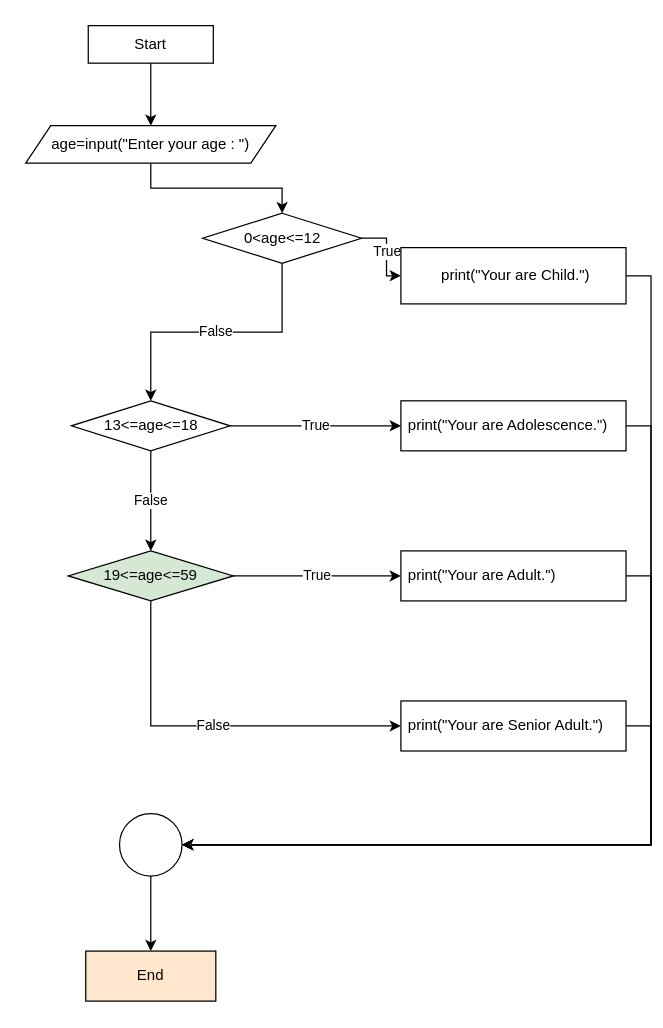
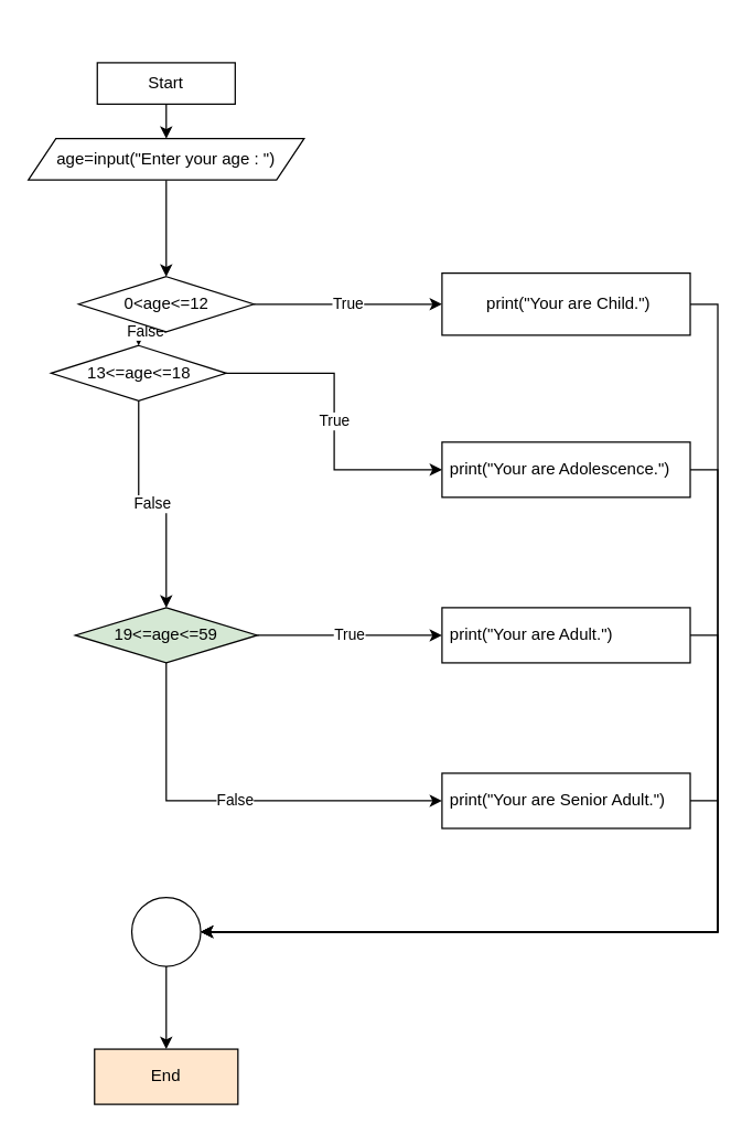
  <mxCell id="0" />
  <mxCell id="1" parent="0" />
  <mxCell id="2" style="edgeStyle=orthogonalEdgeStyle;rounded=0;orthogonalLoop=1;jettySize=auto;html=1;exitX=0.5;exitY=1;exitDx=0;exitDy=0;entryX=0.5;entryY=0;entryDx=0;entryDy=0;" edge="1" parent="1" source="3" target="5"><mxGeometry relative="1" as="geometry" /></mxCell>
- <mxCell id="3" value="&lt;div&gt;Start&lt;/div&gt;" style="rounded=0;whiteSpace=wrap;html=1;" vertex="1" parent="1"><mxGeometry x="70" y="20" width="100" height="30" as="geometry" /></mxCell>
+ <mxCell id="3" value="&lt;div&gt;Start&lt;/div&gt;" style="rounded=0;whiteSpace=wrap;html=1;" vertex="1" parent="1"><mxGeometry x="70" y="45" width="100" height="30" as="geometry" /></mxCell>
  <mxCell id="4" style="edgeStyle=orthogonalEdgeStyle;rounded=0;orthogonalLoop=1;jettySize=auto;html=1;exitX=0.5;exitY=1;exitDx=0;exitDy=0;entryX=0.5;entryY=0;entryDx=0;entryDy=0;" edge="1" parent="1" source="5" target="10"><mxGeometry relative="1" as="geometry" /></mxCell>
  <mxCell id="5" value="age=input(&quot;Enter your age : &quot;)" style="shape=parallelogram;perimeter=parallelogramPerimeter;whiteSpace=wrap;html=1;fixedSize=1;" vertex="1" parent="1"><mxGeometry x="20" y="100" width="200" height="30" as="geometry" /></mxCell>
  <mxCell id="6" style="edgeStyle=orthogonalEdgeStyle;rounded=0;orthogonalLoop=1;jettySize=auto;html=1;exitX=1;exitY=0.5;exitDx=0;exitDy=0;entryX=1;entryY=0.5;entryDx=0;entryDy=0;" edge="1" parent="1" source="7" target="24"><mxGeometry relative="1" as="geometry" /></mxCell>
  <mxCell id="7" value="print(&quot;Your are Adolescence.&quot;)" style="rounded=0;whiteSpace=wrap;html=1;align=left;spacingLeft=4;" vertex="1" parent="1"><mxGeometry x="320" y="320" width="180" height="40" as="geometry" /></mxCell>
  <mxCell id="8" value="False" style="edgeStyle=orthogonalEdgeStyle;rounded=0;orthogonalLoop=1;jettySize=auto;html=1;exitX=0.5;exitY=1;exitDx=0;exitDy=0;entryX=0.5;entryY=0;entryDx=0;entryDy=0;" edge="1" parent="1" source="10" target="18"><mxGeometry relative="1" as="geometry" /></mxCell>
  <mxCell id="9" value="True" style="edgeStyle=orthogonalEdgeStyle;rounded=0;orthogonalLoop=1;jettySize=auto;html=1;exitX=1;exitY=0.5;exitDx=0;exitDy=0;entryX=0;entryY=0.5;entryDx=0;entryDy=0;" edge="1" parent="1" source="10" target="12"><mxGeometry relative="1" as="geometry" /></mxCell>
- <mxCell id="10" value="0&amp;lt;age&amp;lt;=12" style="rhombus;whiteSpace=wrap;html=1;" vertex="1" parent="1"><mxGeometry x="161.5" y="170" width="127" height="40" as="geometry" /></mxCell>
+ <mxCell id="10" value="0&amp;lt;age&amp;lt;=12" style="rhombus;whiteSpace=wrap;html=1;" vertex="1" parent="1"><mxGeometry x="56.5" y="200" width="127" height="40" as="geometry" /></mxCell>
  <mxCell id="11" style="edgeStyle=orthogonalEdgeStyle;rounded=0;orthogonalLoop=1;jettySize=auto;html=1;exitX=1;exitY=0.5;exitDx=0;exitDy=0;entryX=1;entryY=0.5;entryDx=0;entryDy=0;" edge="1" parent="1" source="12" target="24"><mxGeometry relative="1" as="geometry" /></mxCell>
  <mxCell id="12" value="print(&quot;Your are Child.&quot;)" style="rounded=0;whiteSpace=wrap;html=1;align=center;spacingLeft=4;" vertex="1" parent="1"><mxGeometry x="320" y="197.5" width="180" height="45" as="geometry" /></mxCell>
  <mxCell id="13" value="False" style="edgeStyle=orthogonalEdgeStyle;rounded=0;orthogonalLoop=1;jettySize=auto;html=1;exitX=0.5;exitY=1;exitDx=0;exitDy=0;entryX=0;entryY=0.5;entryDx=0;entryDy=0;" edge="1" parent="1" source="15" target="22"><mxGeometry relative="1" as="geometry"><mxPoint x="104" y="650" as="targetPoint" /></mxGeometry></mxCell>
  <mxCell id="14" value="True" style="edgeStyle=orthogonalEdgeStyle;rounded=0;orthogonalLoop=1;jettySize=auto;html=1;exitX=1;exitY=0.5;exitDx=0;exitDy=0;entryX=0;entryY=0.5;entryDx=0;entryDy=0;" edge="1" parent="1" source="15" target="20"><mxGeometry relative="1" as="geometry" /></mxCell>
  <mxCell id="15" value="19&amp;lt;=age&amp;lt;=59" style="rhombus;whiteSpace=wrap;html=1;fillColor=#d5e8d4;" vertex="1" parent="1"><mxGeometry x="54" y="440" width="132" height="40" as="geometry" /></mxCell>
  <mxCell id="16" value="False" style="edgeStyle=orthogonalEdgeStyle;rounded=0;orthogonalLoop=1;jettySize=auto;html=1;exitX=0.5;exitY=1;exitDx=0;exitDy=0;entryX=0.5;entryY=0;entryDx=0;entryDy=0;" edge="1" parent="1" source="18" target="15"><mxGeometry relative="1" as="geometry" /></mxCell>
  <mxCell id="17" value="True" style="edgeStyle=orthogonalEdgeStyle;rounded=0;orthogonalLoop=1;jettySize=auto;html=1;exitX=1;exitY=0.5;exitDx=0;exitDy=0;entryX=0;entryY=0.5;entryDx=0;entryDy=0;" edge="1" parent="1" source="18" target="7"><mxGeometry relative="1" as="geometry" /></mxCell>
- <mxCell id="18" value="13&amp;lt;=age&amp;lt;=18" style="rhombus;whiteSpace=wrap;html=1;" vertex="1" parent="1"><mxGeometry x="56.5" y="320" width="127" height="40" as="geometry" /></mxCell>
+ <mxCell id="18" value="13&amp;lt;=age&amp;lt;=18" style="rhombus;whiteSpace=wrap;html=1;" vertex="1" parent="1"><mxGeometry x="36.5" y="250" width="127" height="40" as="geometry" /></mxCell>
  <mxCell id="19" style="edgeStyle=orthogonalEdgeStyle;rounded=0;orthogonalLoop=1;jettySize=auto;html=1;exitX=1;exitY=0.5;exitDx=0;exitDy=0;entryX=1;entryY=0.5;entryDx=0;entryDy=0;" edge="1" parent="1" source="20" target="24"><mxGeometry relative="1" as="geometry" /></mxCell>
  <mxCell id="20" value="&lt;div&gt;print(&quot;Your are Adult.&quot;)&lt;/div&gt;" style="rounded=0;whiteSpace=wrap;html=1;align=left;spacingLeft=4;" vertex="1" parent="1"><mxGeometry x="320" y="440" width="180" height="40" as="geometry" /></mxCell>
  <mxCell id="21" style="edgeStyle=orthogonalEdgeStyle;rounded=0;orthogonalLoop=1;jettySize=auto;html=1;exitX=1;exitY=0.5;exitDx=0;exitDy=0;entryX=1;entryY=0.5;entryDx=0;entryDy=0;" edge="1" parent="1" source="22" target="24"><mxGeometry relative="1" as="geometry" /></mxCell>
  <mxCell id="22" value="&lt;div&gt;print(&quot;Your are Senior Adult.&quot;)&lt;/div&gt;" style="rounded=0;whiteSpace=wrap;html=1;align=left;spacingLeft=4;" vertex="1" parent="1"><mxGeometry x="320" y="560" width="180" height="40" as="geometry" /></mxCell>
  <mxCell id="23" style="edgeStyle=orthogonalEdgeStyle;rounded=0;orthogonalLoop=1;jettySize=auto;html=1;exitX=0.5;exitY=1;exitDx=0;exitDy=0;entryX=0.5;entryY=0;entryDx=0;entryDy=0;" edge="1" parent="1" source="24" target="25"><mxGeometry relative="1" as="geometry" /></mxCell>
  <mxCell id="24" value="" style="ellipse;whiteSpace=wrap;html=1;aspect=fixed;align=center;" vertex="1" parent="1"><mxGeometry x="95" y="650" width="50" height="50" as="geometry" /></mxCell>
  <mxCell id="25" value="End" style="rounded=0;whiteSpace=wrap;html=1;align=center;fillColor=#ffe6cc;" vertex="1" parent="1"><mxGeometry x="68" y="760" width="104" height="40" as="geometry" /></mxCell>
